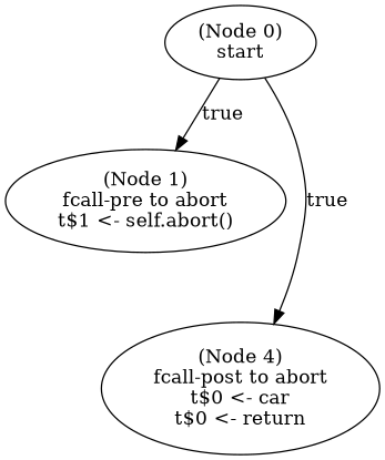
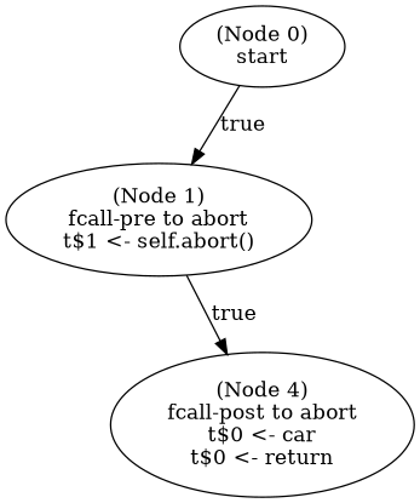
  digraph {
    n1 [label="(Node 0)\nstart\n"]
    n2 [label="(Node 1)\nfcall-pre to abort\nt$1 <- self.abort()\n"]
    n3 [label="(Node 4)\nfcall-post to abort\nt$0 <- car\nt$0 <- return\n"]
    n1 -> n2 [label=true]
-   n1 -> n3 [label=true]
+   n2 -> n3 [label=true]
  }
